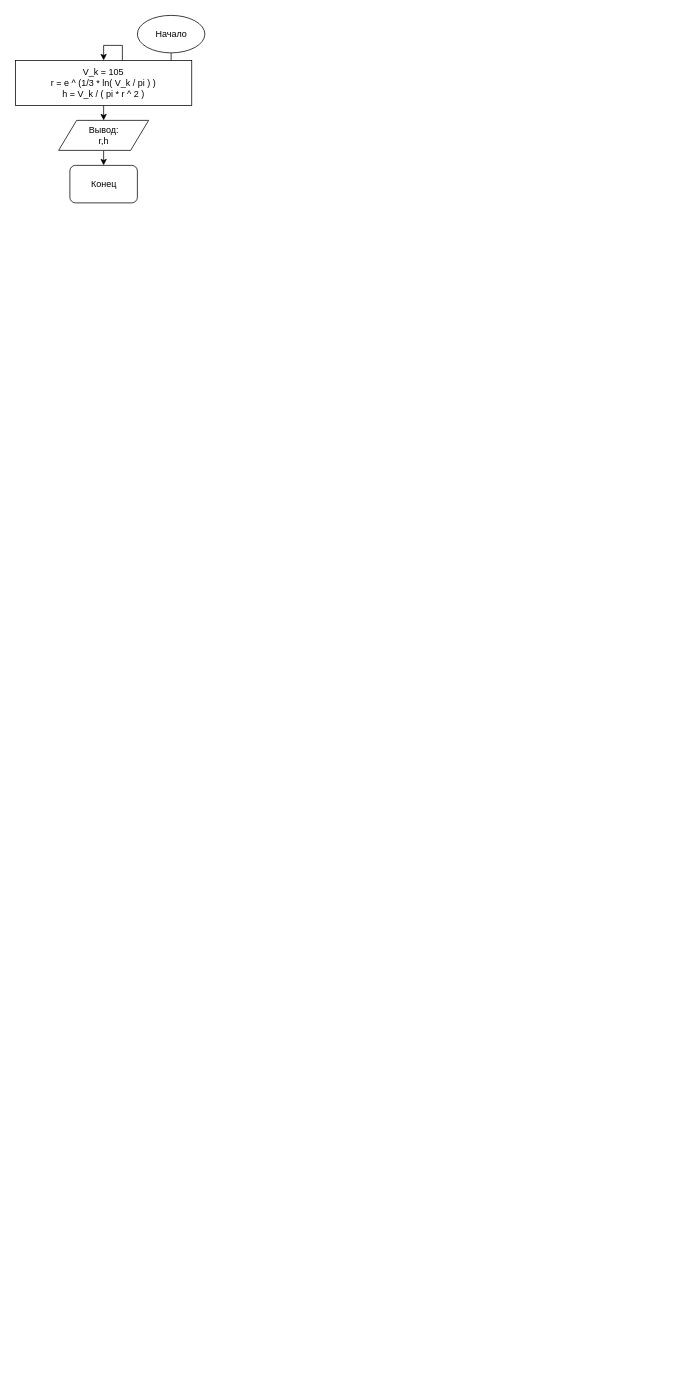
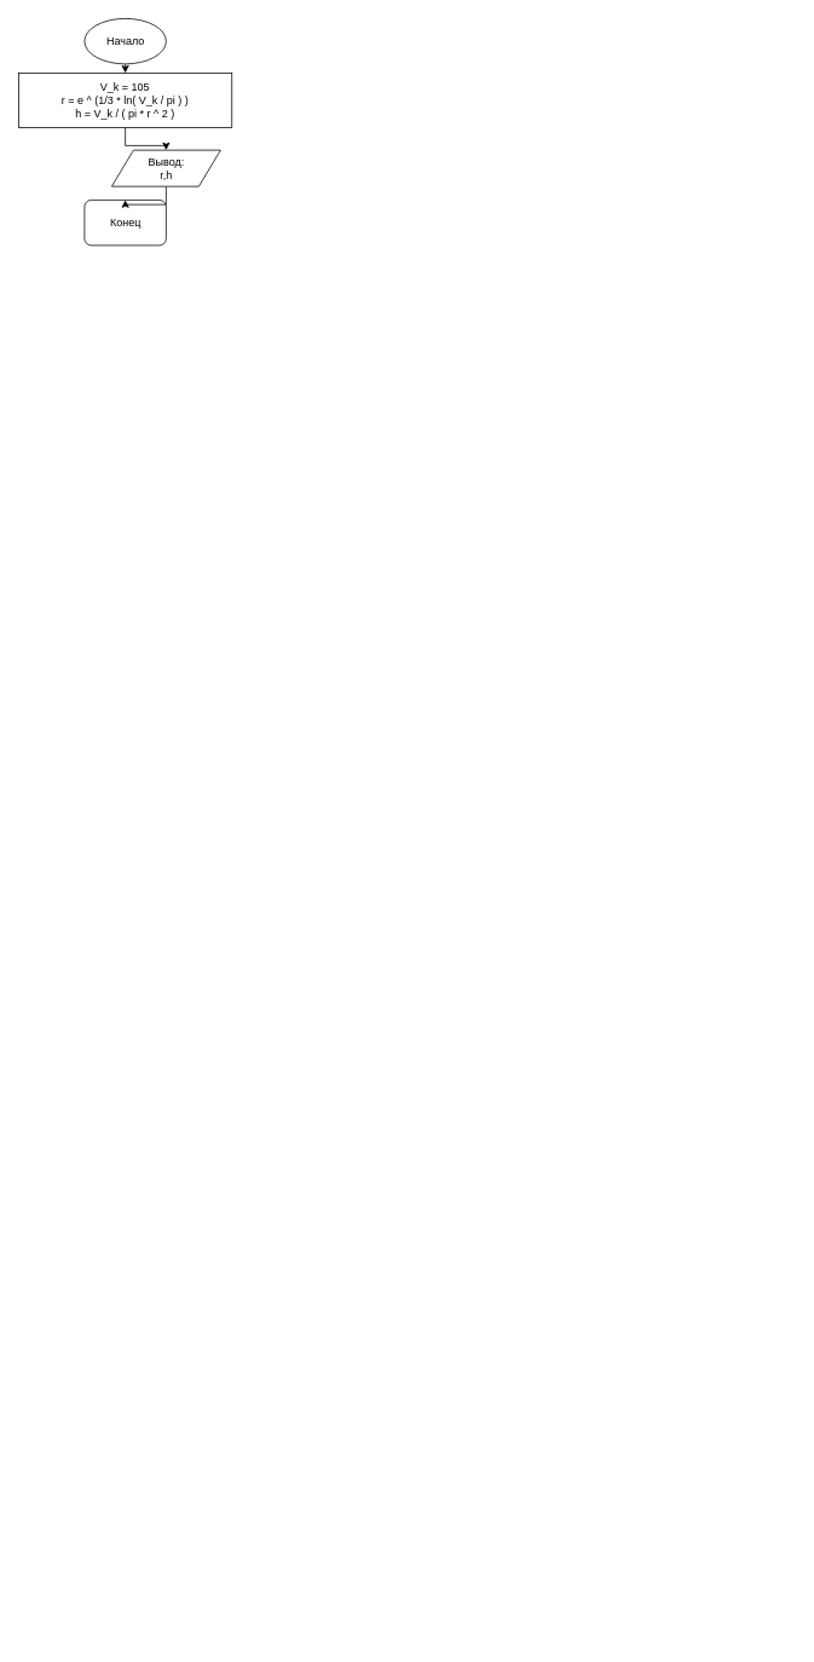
  <mxCell id="0" />
  <mxCell id="1" parent="0" />
  <mxCell id="2" style="edgeStyle=orthogonalEdgeStyle;rounded=0;orthogonalLoop=1;jettySize=auto;html=1;exitX=1;exitY=0.5;exitDx=0;exitDy=0;" edge="1" parent="1"><mxGeometry relative="1" as="geometry"><Array as="points"><mxPoint x="875" y="1373" /><mxPoint x="875" y="1570" /><mxPoint x="785" y="1570" /></Array><mxPoint x="845" y="1372.5" as="sourcePoint" /></mxGeometry></mxCell>
  <mxCell id="3" style="edgeStyle=orthogonalEdgeStyle;rounded=0;orthogonalLoop=1;jettySize=auto;html=1;exitX=1;exitY=0.5;exitDx=0;exitDy=0;entryX=0;entryY=0.5;entryDx=0;entryDy=0;" edge="1" parent="1"><mxGeometry relative="1" as="geometry"><Array as="points"><mxPoint x="865" y="1410" /><mxPoint x="865" y="1560" /><mxPoint x="695" y="1560" /><mxPoint x="695" y="1373" /></Array><mxPoint x="725" y="1372.5" as="targetPoint" /></mxGeometry></mxCell>
  <mxCell id="4" style="edgeStyle=orthogonalEdgeStyle;rounded=0;orthogonalLoop=1;jettySize=auto;html=1;exitX=1;exitY=0.5;exitDx=0;exitDy=0;entryX=0.5;entryY=0;entryDx=0;entryDy=0;" edge="1" parent="1"><mxGeometry relative="1" as="geometry"><Array as="points"><mxPoint x="865" y="1633" /><mxPoint x="865" y="1710" /><mxPoint x="785" y="1710" /></Array><mxPoint x="845" y="1632.5" as="sourcePoint" /></mxGeometry></mxCell>
  <mxCell id="5" style="edgeStyle=orthogonalEdgeStyle;rounded=0;orthogonalLoop=1;jettySize=auto;html=1;exitX=1;exitY=0.5;exitDx=0;exitDy=0;" edge="1" parent="1"><mxGeometry relative="1" as="geometry"><Array as="points"><mxPoint x="865" y="1733" /><mxPoint x="865" y="1810" /><mxPoint x="785" y="1810" /></Array><mxPoint x="845" y="1732.5" as="sourcePoint" /></mxGeometry></mxCell>
  <mxCell id="6" style="edgeStyle=orthogonalEdgeStyle;rounded=0;orthogonalLoop=1;jettySize=auto;html=1;exitX=0.5;exitY=1;exitDx=0;exitDy=0;entryX=0.5;entryY=0;entryDx=0;entryDy=0;" edge="1" parent="1" source="7" target="9"><mxGeometry relative="1" as="geometry" /></mxCell>
- <mxCell id="7" value="Начало" style="ellipse;whiteSpace=wrap;html=1;" vertex="1" parent="1"><mxGeometry x="182.5" y="20" width="90" height="50" as="geometry" /></mxCell>
+ <mxCell id="7" value="Начало" style="ellipse;whiteSpace=wrap;html=1;" vertex="1" parent="1"><mxGeometry x="92.5" y="20" width="90" height="50" as="geometry" /></mxCell>
  <mxCell id="8" style="edgeStyle=orthogonalEdgeStyle;rounded=0;orthogonalLoop=1;jettySize=auto;html=1;exitX=0.5;exitY=1;exitDx=0;exitDy=0;entryX=0.5;entryY=0;entryDx=0;entryDy=0;" edge="1" parent="1" source="9" target="12"><mxGeometry relative="1" as="geometry" /></mxCell>
  <mxCell id="9" value="&lt;div&gt;V_k = 105&lt;/div&gt;&lt;div&gt;r = e ^ (1/3 * ln( V_k / pi ) ) &lt;br&gt;&lt;/div&gt;&lt;div&gt;h = V_k / ( pi * r ^ 2 )&lt;br&gt;&lt;/div&gt;" style="rounded=0;whiteSpace=wrap;html=1;" vertex="1" parent="1"><mxGeometry x="20" y="80" width="235" height="60" as="geometry" /></mxCell>
  <mxCell id="10" value="Конец" style="whiteSpace=wrap;html=1;rounded=1;" vertex="1" parent="1"><mxGeometry x="92.5" y="220" width="90" height="50" as="geometry" /></mxCell>
  <mxCell id="11" style="edgeStyle=orthogonalEdgeStyle;rounded=0;orthogonalLoop=1;jettySize=auto;html=1;exitX=0.5;exitY=1;exitDx=0;exitDy=0;entryX=0.5;entryY=0;entryDx=0;entryDy=0;" edge="1" parent="1" source="12" target="10"><mxGeometry relative="1" as="geometry" /></mxCell>
- <mxCell id="12" value="&lt;div&gt;Вывод:&lt;/div&gt;&lt;div&gt;r,h&lt;br&gt;&lt;/div&gt;" style="shape=parallelogram;perimeter=parallelogramPerimeter;whiteSpace=wrap;html=1;" vertex="1" parent="1"><mxGeometry x="77.5" y="160" width="120" height="40" as="geometry" /></mxCell>
+ <mxCell id="12" value="&lt;div&gt;Вывод:&lt;/div&gt;&lt;div&gt;r,h&lt;br&gt;&lt;/div&gt;" style="shape=parallelogram;perimeter=parallelogramPerimeter;whiteSpace=wrap;html=1;" vertex="1" parent="1"><mxGeometry x="122.5" y="165" width="120" height="40" as="geometry" /></mxCell>
